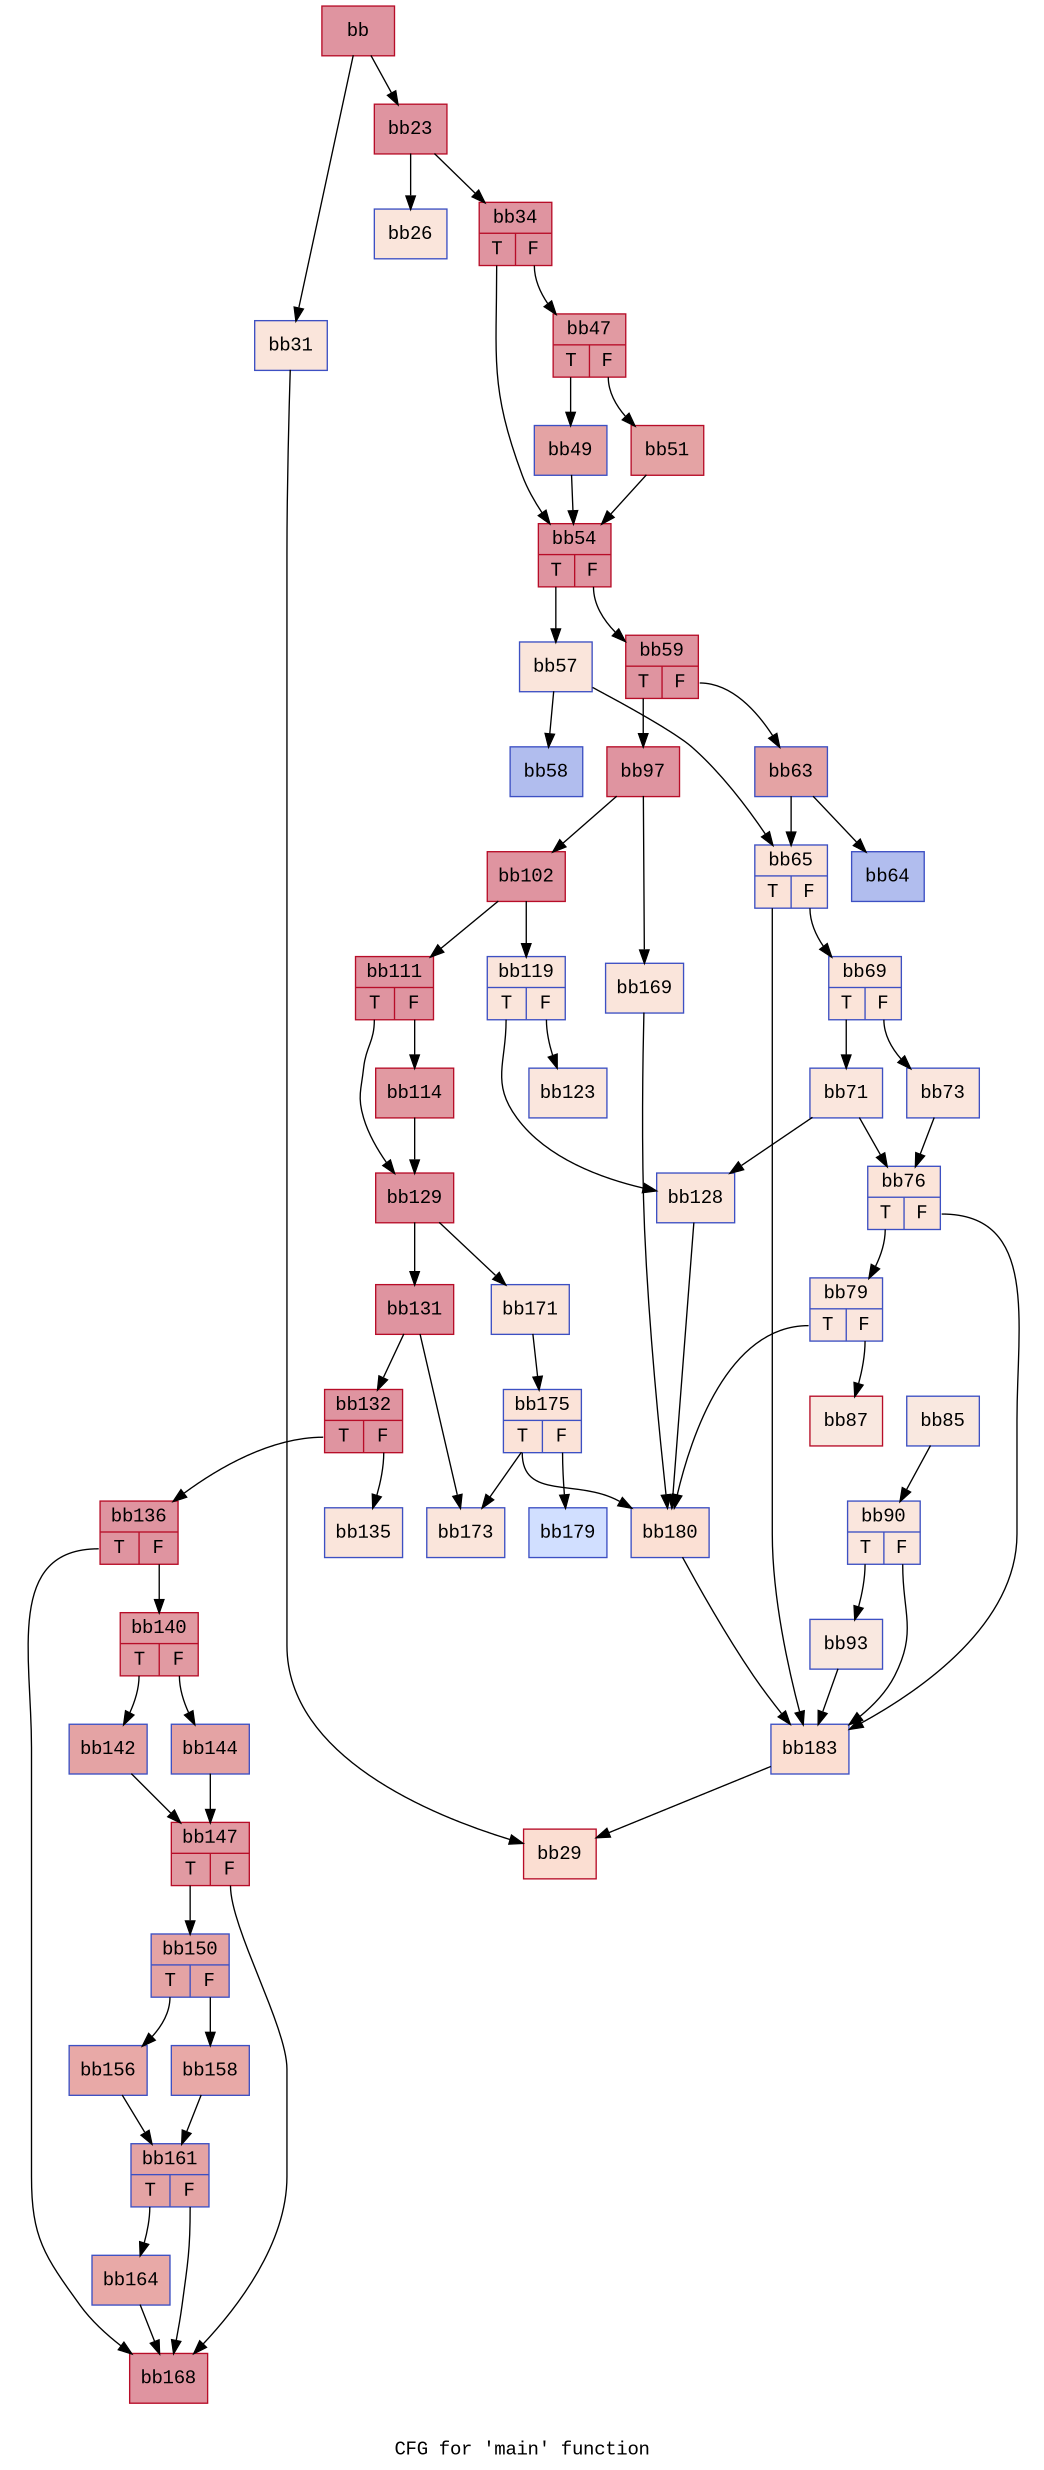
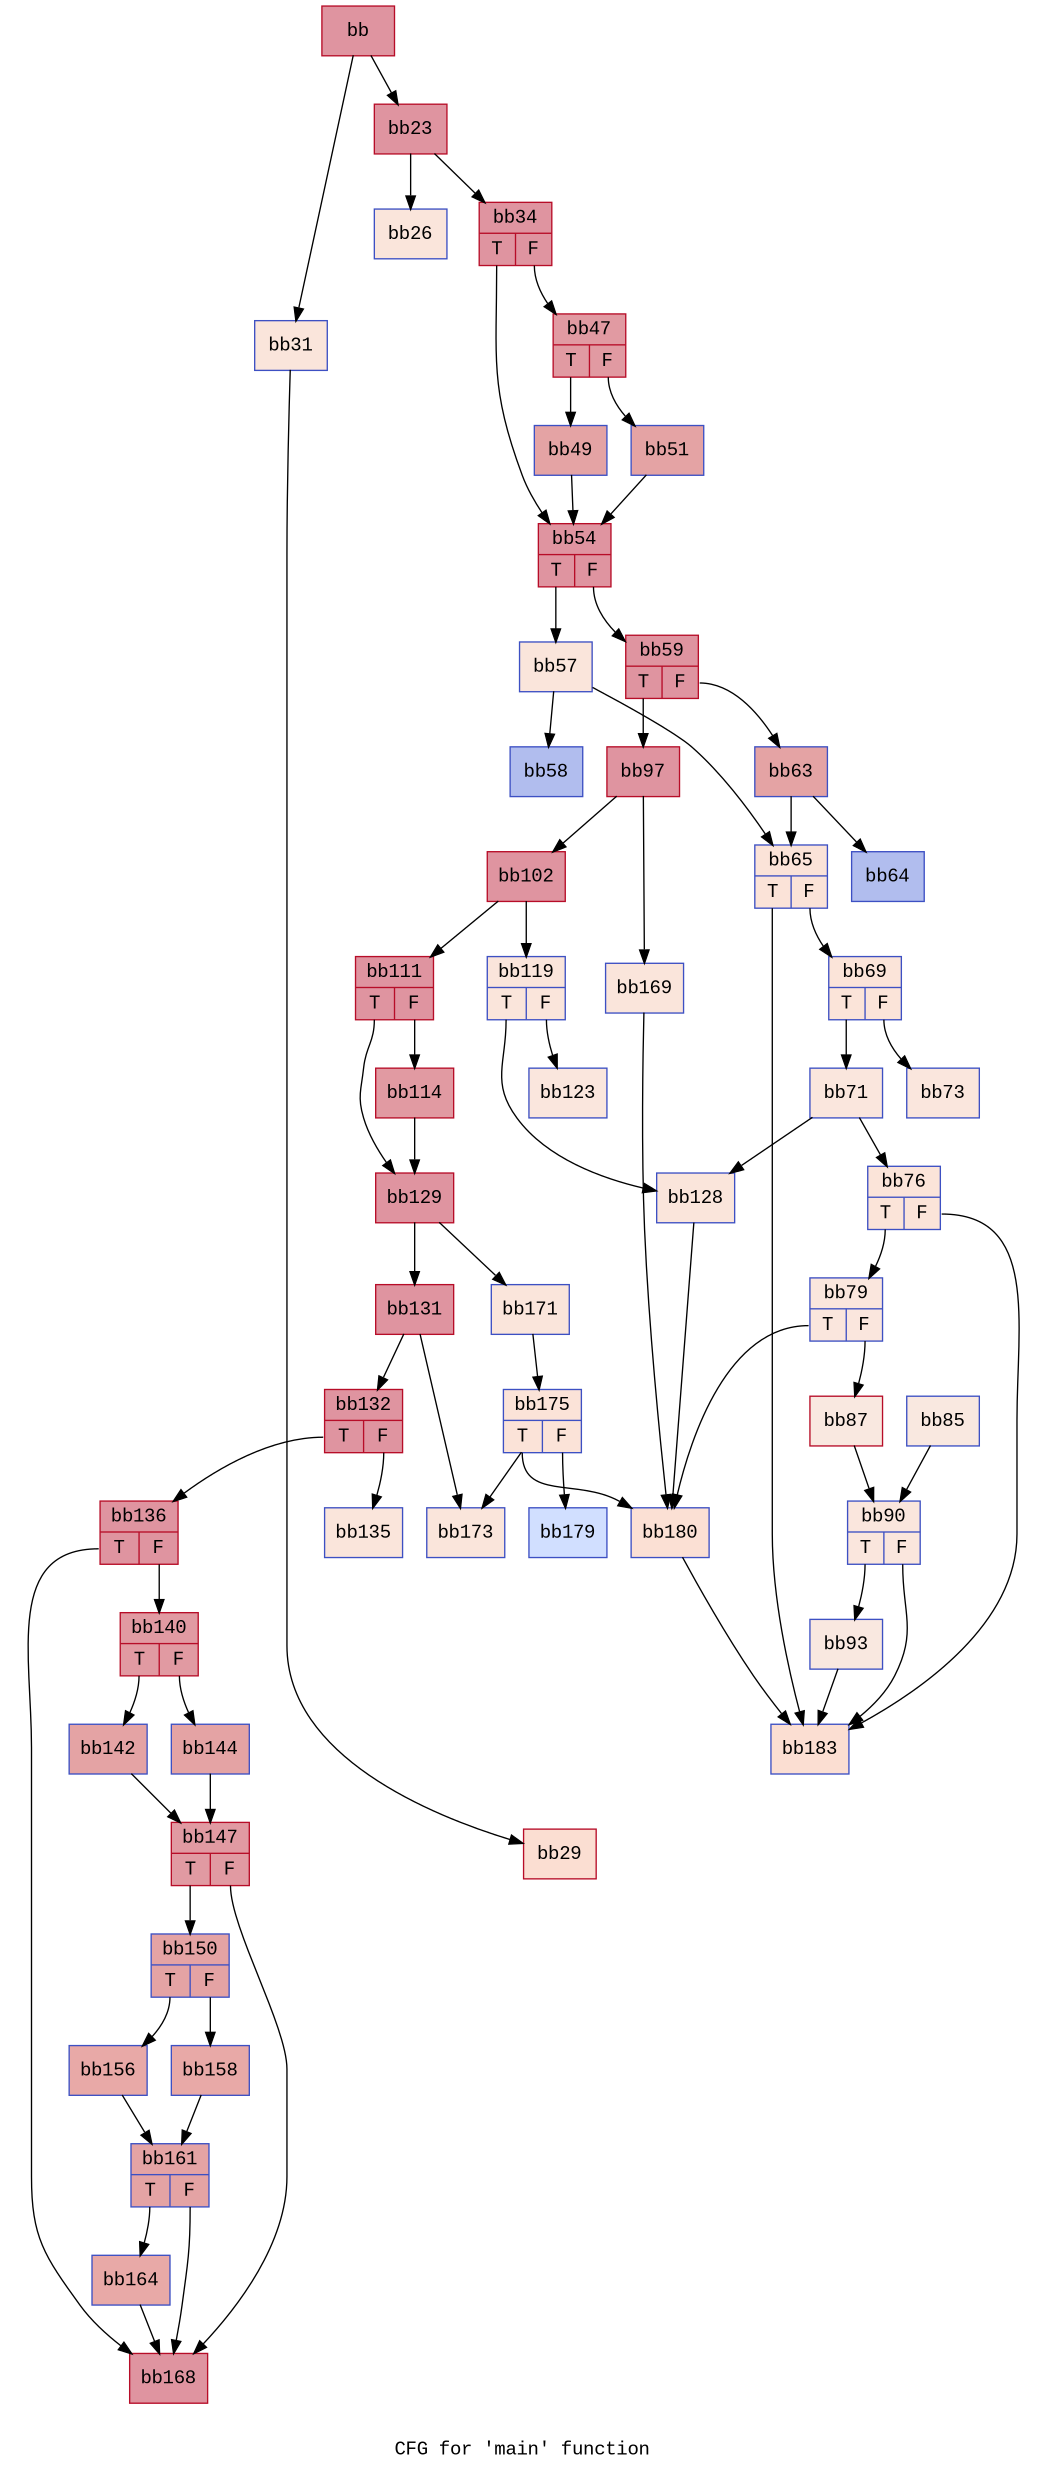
  digraph {
    fontname="Liberation Mono"
    label="CFG for 'main' function"
    node [color="#3d50c3ff" fillcolor="#b70d2870" fontname="Liberation Mono" shape=record style=filled]
    edge [fontname="Liberation Mono"]
    n1 [color="#b70d28ff" label="{bb}"]
    n2 [color="#b70d28ff" label="{bb23}"]
    n3 [fillcolor="#f4c5ad70" label="{bb31}"]
    n4 [color="#b70d28ff" label="{bb34|{<s0>T|<s1>F}}"]
    n5 [fillcolor="#f4c5ad70" label="{bb26}"]
    n6 [color="#b70d28ff" fillcolor="#f7b59970" label="{bb29}"]
    n7 [color="#b70d28ff" label="{bb54|{<s0>T|<s1>F}}"]
    n8 [color="#b70d28ff" fillcolor="#bb1b2c70" label="{bb47|{<s0>T|<s1>F}}"]
    n9 [fillcolor="#f4c5ad70" label="{bb57}"]
    n10 [color="#b70d28ff" label="{bb59|{<s0>T|<s1>F}}"]
    n11 [fillcolor="#c32e3170" label="{bb49}"]
-   n12 [color="#b70d28ff" fillcolor="#c32e3170" label="{bb51}"]
+   n12 [fillcolor="#c32e3170" label="{bb51}"]
    n13 [fillcolor="#4f69d970" label="{bb58}"]
    n14 [fillcolor="#f6bfa670" label="{bb65|{<s0>T|<s1>F}}"]
    n15 [color="#b70d28ff" label="{bb97}"]
    n16 [fillcolor="#c32e3170" label="{bb63}"]
    n17 [fillcolor="#f7b59970" label="{bb183}"]
    n18 [fillcolor="#f5c1a970" label="{bb69|{<s0>T|<s1>F}}"]
    n19 [color="#b70d28ff" label="{bb102}"]
    n20 [fillcolor="#f4c5ad70" label="{bb169}"]
    n21 [fillcolor="#4f69d970" label="{bb64}"]
    n22 [fillcolor="#f3c7b170" label="{bb71}"]
    n23 [fillcolor="#f3c7b170" label="{bb73}"]
    n24 [color="#b70d28ff" label="{bb111|{<s0>T|<s1>F}}"]
    n25 [fillcolor="#f4c5ad70" label="{bb119|{<s0>T|<s1>F}}"]
    n26 [fillcolor="#f7b99e70" label="{bb180}"]
    n27 [fillcolor="#f5c1a970" label="{bb76|{<s0>T|<s1>F}}"]
    n28 [fillcolor="#f4c5ad70" label="{bb128}"]
    n29 [fillcolor="#f3c7b170" label="{bb79|{<s0>T|<s1>F}}"]
    n30 [color="#b70d28ff" fillcolor="#f1ccb870" label="{bb87}"]
    n31 [fillcolor="#f1ccb870" label="{bb85}"]
    n32 [fillcolor="#f3c7b170" label="{bb90|{<s0>T|<s1>F}}"]
    n33 [fillcolor="#f1ccb870" label="{bb93}"]
    n34 [color="#b70d28ff" label="{bb129}"]
    n35 [color="#b70d28ff" fillcolor="#bb1b2c70" label="{bb114}"]
    n36 [fillcolor="#f3c7b170" label="{bb123}"]
    n37 [color="#b70d28ff" label="{bb131}"]
    n38 [fillcolor="#f4c5ad70" label="{bb171}"]
    n39 [color="#b70d28ff" label="{bb132|{<s0>T|<s1>F}}"]
    n40 [fillcolor="#f4c5ad70" label="{bb173}"]
    n41 [fillcolor="#f6bfa670" label="{bb175|{<s0>T|<s1>F}}"]
    n42 [color="#b70d28ff" label="{bb136|{<s0>T|<s1>F}}"]
    n43 [fillcolor="#f4c5ad70" label="{bb135}"]
    n44 [fillcolor="#96b7ff70" label="{bb179}"]
    n45 [color="#b70d28ff" label="{bb168}"]
    n46 [color="#b70d28ff" fillcolor="#bb1b2c70" label="{bb140|{<s0>T|<s1>F}}"]
    n47 [fillcolor="#c32e3170" label="{bb142}"]
    n48 [fillcolor="#c32e3170" label="{bb144}"]
    n49 [color="#b70d28ff" fillcolor="#bb1b2c70" label="{bb147|{<s0>T|<s1>F}}"]
    n50 [fillcolor="#c32e3170" label="{bb150|{<s0>T|<s1>F}}"]
    n51 [fillcolor="#ca3b3770" label="{bb156}"]
    n52 [fillcolor="#ca3b3770" label="{bb158}"]
    n53 [fillcolor="#c32e3170" label="{bb161|{<s0>T|<s1>F}}"]
    n54 [fillcolor="#ca3b3770" label="{bb164}"]
    n1 -> n2
    n1 -> n3
    n2 -> n4
    n2 -> n5
    n3 -> n6
    n4 -> n7 [tailport=s0]
    n4 -> n8 [tailport=s1]
    n7 -> n9 [tailport=s0]
    n7 -> n10 [tailport=s1]
    n8 -> n11 [tailport=s0]
    n8 -> n12 [tailport=s1]
    n9 -> n13
    n9 -> n14
    n10 -> n15 [tailport=s0]
    n10 -> n16 [tailport=s1]
    n11 -> n7
    n12 -> n7
    n14 -> n17 [tailport=s0]
    n14 -> n18 [tailport=s1]
    n15 -> n19
    n15 -> n20
    n16 -> n14
    n16 -> n21
-   n17 -> n6
    n18 -> n22 [tailport=s0]
    n18 -> n23 [tailport=s1]
    n19 -> n24
    n19 -> n25
    n20 -> n26
    n22 -> n27
    n22 -> n28
-   n23 -> n27
    n24 -> n34 [tailport=s0]
    n24 -> n35 [tailport=s1]
    n25 -> n28 [tailport=s0]
    n25 -> n36 [tailport=s1]
    n26 -> n17
    n27 -> n17 [tailport=s1]
    n27 -> n29 [tailport=s0]
    n28 -> n26
    n29 -> n26 [tailport=s0]
    n29 -> n30 [tailport=s1]
+   n30 -> n32
    n31 -> n32
    n32 -> n17 [tailport=s1]
    n32 -> n33 [tailport=s0]
    n33 -> n17
    n34 -> n37
    n34 -> n38
    n35 -> n34
    n37 -> n39
    n37 -> n40
    n38 -> n41
    n39 -> n42 [tailport=s0]
    n39 -> n43 [tailport=s1]
    n41 -> n26 [tailport=s0]
    n41 -> n40
    n41 -> n44 [tailport=s1]
    n42 -> n45 [tailport=s0]
    n42 -> n46 [tailport=s1]
    n46 -> n47 [tailport=s0]
    n46 -> n48 [tailport=s1]
    n47 -> n49
    n48 -> n49
    n49 -> n45 [tailport=s1]
    n49 -> n50 [tailport=s0]
    n50 -> n51 [tailport=s0]
    n50 -> n52 [tailport=s1]
    n51 -> n53
    n52 -> n53
    n53 -> n45 [tailport=s1]
    n53 -> n54 [tailport=s0]
    n54 -> n45
  }
